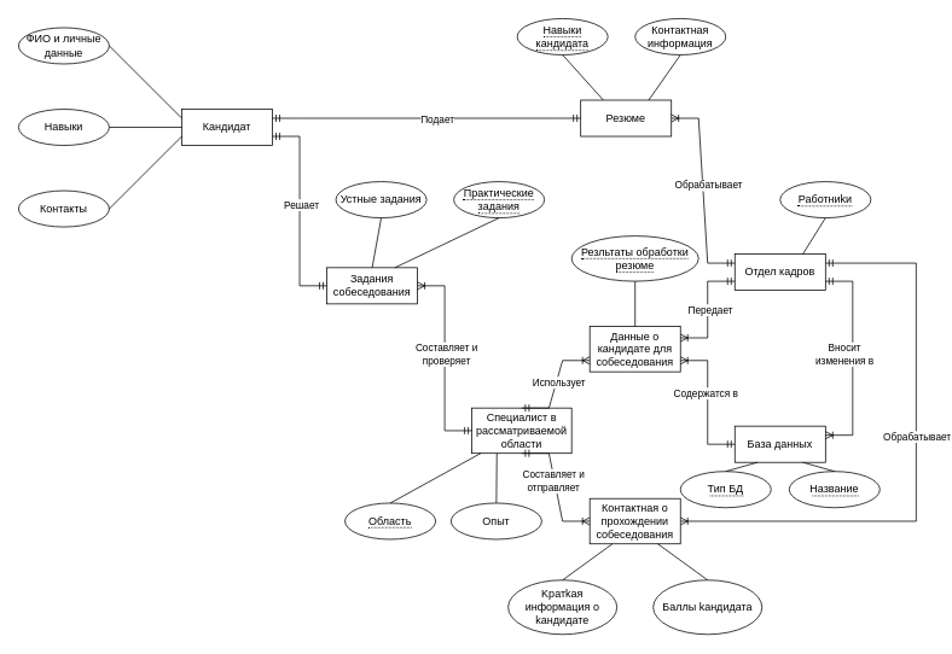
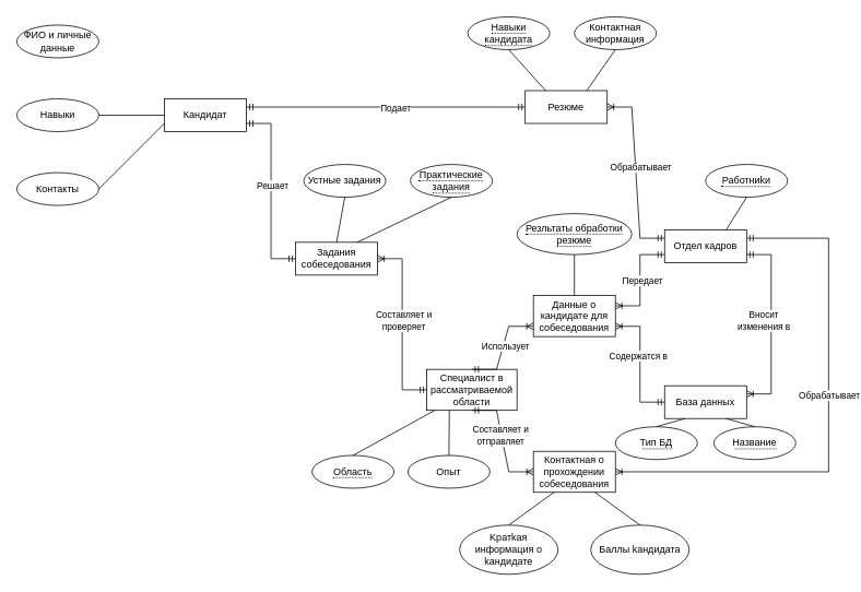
  <mxCell id="0" />
  <mxCell id="1" parent="0" />
  <mxCell id="2" value="Кандидат" style="whiteSpace=wrap;html=1;align=center;" vertex="1" parent="1"><mxGeometry x="200" y="120" width="100" height="40" as="geometry" /></mxCell>
  <mxCell id="3" style="edgeStyle=orthogonalEdgeStyle;rounded=0;orthogonalLoop=1;jettySize=auto;html=1;exitX=1;exitY=0.25;exitDx=0;exitDy=0;entryX=1;entryY=0.5;entryDx=0;entryDy=0;startArrow=ERmandOne;startFill=0;endArrow=ERoneToMany;endFill=0;" edge="1" parent="1" source="5" target="39"><mxGeometry relative="1" as="geometry"><Array as="points"><mxPoint x="1010" y="290" /><mxPoint x="1010" y="575" /></Array></mxGeometry></mxCell>
  <mxCell id="4" value="Обрабатывает" style="edgeLabel;html=1;align=center;verticalAlign=middle;resizable=0;points=[];" vertex="1" connectable="0" parent="3"><mxGeometry x="-0.098" relative="1" as="geometry"><mxPoint as="offset" /></mxGeometry></mxCell>
  <mxCell id="5" value="Отдел кадров" style="whiteSpace=wrap;html=1;align=center;" vertex="1" parent="1"><mxGeometry x="810" y="280" width="100" height="40" as="geometry" /></mxCell>
  <mxCell id="6" value="Навыки" style="ellipse;whiteSpace=wrap;html=1;align=center;" vertex="1" parent="1"><mxGeometry x="20" y="120" width="100" height="40" as="geometry" /></mxCell>
  <mxCell id="7" value="ФИО и личные данные" style="ellipse;whiteSpace=wrap;html=1;align=center;" vertex="1" parent="1"><mxGeometry x="20" y="30" width="100" height="40" as="geometry" /></mxCell>
  <mxCell id="8" value="Контакты" style="ellipse;whiteSpace=wrap;html=1;align=center;" vertex="1" parent="1"><mxGeometry x="20" y="210" width="100" height="40" as="geometry" /></mxCell>
- <mxCell id="9" value="" style="endArrow=none;html=1;rounded=0;exitX=1;exitY=0.5;exitDx=0;exitDy=0;entryX=0;entryY=0.25;entryDx=0;entryDy=0;" edge="1" parent="1" source="7" target="2"><mxGeometry relative="1" as="geometry"><mxPoint x="220" y="260" as="sourcePoint" /><mxPoint x="380" y="260" as="targetPoint" /></mxGeometry></mxCell>
  <mxCell id="10" value="" style="endArrow=none;html=1;rounded=0;exitX=1;exitY=0.5;exitDx=0;exitDy=0;entryX=0;entryY=0.5;entryDx=0;entryDy=0;" edge="1" parent="1" source="6" target="2"><mxGeometry relative="1" as="geometry"><mxPoint x="220" y="260" as="sourcePoint" /><mxPoint x="380" y="260" as="targetPoint" /></mxGeometry></mxCell>
  <mxCell id="11" value="" style="endArrow=none;html=1;rounded=0;exitX=1;exitY=0.5;exitDx=0;exitDy=0;entryX=0;entryY=0.75;entryDx=0;entryDy=0;" edge="1" parent="1" source="8" target="2"><mxGeometry relative="1" as="geometry"><mxPoint x="220" y="260" as="sourcePoint" /><mxPoint x="380" y="260" as="targetPoint" /></mxGeometry></mxCell>
  <mxCell id="12" value="Резюме" style="whiteSpace=wrap;html=1;align=center;" vertex="1" parent="1"><mxGeometry x="640" y="110" width="100" height="40" as="geometry" /></mxCell>
  <mxCell id="13" value="" style="edgeStyle=entityRelationEdgeStyle;fontSize=12;html=1;endArrow=ERmandOne;startArrow=ERmandOne;rounded=0;entryX=0;entryY=0.5;entryDx=0;entryDy=0;exitX=1;exitY=0.25;exitDx=0;exitDy=0;" edge="1" parent="1" source="2" target="12"><mxGeometry width="100" height="100" relative="1" as="geometry"><mxPoint x="460" y="380" as="sourcePoint" /><mxPoint x="560" y="280" as="targetPoint" /></mxGeometry></mxCell>
  <mxCell id="14" value="Подает" style="edgeLabel;html=1;align=center;verticalAlign=middle;resizable=0;points=[];" vertex="1" connectable="0" parent="13"><mxGeometry x="0.066" y="-1" relative="1" as="geometry"><mxPoint as="offset" /></mxGeometry></mxCell>
  <mxCell id="15" value="&lt;span style=&quot;border-bottom: 1px dotted&quot;&gt;Навыки кандидата&lt;/span&gt;" style="ellipse;whiteSpace=wrap;html=1;align=center;" vertex="1" parent="1"><mxGeometry x="570" y="20" width="100" height="40" as="geometry" /></mxCell>
  <mxCell id="16" value="Контактная информация" style="ellipse;whiteSpace=wrap;html=1;align=center;" vertex="1" parent="1"><mxGeometry x="700" y="20" width="100" height="40" as="geometry" /></mxCell>
  <mxCell id="17" value="" style="endArrow=none;html=1;rounded=0;entryX=0.5;entryY=1;entryDx=0;entryDy=0;exitX=0.75;exitY=0;exitDx=0;exitDy=0;" edge="1" parent="1" source="12" target="16"><mxGeometry relative="1" as="geometry"><mxPoint x="430" y="320" as="sourcePoint" /><mxPoint x="590" y="320" as="targetPoint" /></mxGeometry></mxCell>
  <mxCell id="18" value="" style="endArrow=none;html=1;rounded=0;entryX=0.5;entryY=1;entryDx=0;entryDy=0;exitX=0.25;exitY=0;exitDx=0;exitDy=0;" edge="1" parent="1" source="12" target="15"><mxGeometry relative="1" as="geometry"><mxPoint x="430" y="320" as="sourcePoint" /><mxPoint x="590" y="320" as="targetPoint" /></mxGeometry></mxCell>
  <mxCell id="19" value="" style="edgeStyle=entityRelationEdgeStyle;fontSize=12;html=1;endArrow=ERoneToMany;rounded=0;entryX=1;entryY=0.5;entryDx=0;entryDy=0;exitX=0;exitY=0.25;exitDx=0;exitDy=0;startArrow=ERmandOne;startFill=0;" edge="1" parent="1" source="5" target="12"><mxGeometry width="100" height="100" relative="1" as="geometry"><mxPoint x="880" y="250" as="sourcePoint" /><mxPoint x="830" y="90" as="targetPoint" /></mxGeometry></mxCell>
  <mxCell id="20" value="Обрабатывает" style="edgeLabel;html=1;align=center;verticalAlign=middle;resizable=0;points=[];" vertex="1" connectable="0" parent="19"><mxGeometry x="-0.325" y="-3" relative="1" as="geometry"><mxPoint y="-42" as="offset" /></mxGeometry></mxCell>
  <mxCell id="21" value="Данные о кандидате для собеседования" style="whiteSpace=wrap;html=1;align=center;" vertex="1" parent="1"><mxGeometry x="650" y="360" width="100" height="50" as="geometry" /></mxCell>
  <mxCell id="22" value="&lt;span style=&quot;border-bottom: 1px dotted&quot;&gt;Резльтаты обработки резюме&lt;/span&gt;" style="ellipse;whiteSpace=wrap;html=1;align=center;" vertex="1" parent="1"><mxGeometry x="630" y="260" width="140" height="50" as="geometry" /></mxCell>
  <mxCell id="23" value="" style="endArrow=none;html=1;rounded=0;entryX=0.5;entryY=1;entryDx=0;entryDy=0;exitX=0.5;exitY=0;exitDx=0;exitDy=0;" edge="1" parent="1" source="21" target="22"><mxGeometry relative="1" as="geometry"><mxPoint x="310" y="290" as="sourcePoint" /><mxPoint x="470" y="290" as="targetPoint" /></mxGeometry></mxCell>
  <mxCell id="24" value="" style="edgeStyle=entityRelationEdgeStyle;fontSize=12;html=1;endArrow=ERoneToMany;rounded=0;entryX=1;entryY=0.25;entryDx=0;entryDy=0;exitX=0;exitY=0.75;exitDx=0;exitDy=0;startArrow=ERmandOne;startFill=0;" edge="1" parent="1" source="5" target="21"><mxGeometry width="100" height="100" relative="1" as="geometry"><mxPoint x="340" y="340" as="sourcePoint" /><mxPoint x="440" y="240" as="targetPoint" /></mxGeometry></mxCell>
  <mxCell id="25" value="Передает" style="edgeLabel;html=1;align=center;verticalAlign=middle;resizable=0;points=[];" vertex="1" connectable="0" parent="24"><mxGeometry x="0.003" y="2" relative="1" as="geometry"><mxPoint as="offset" /></mxGeometry></mxCell>
  <mxCell id="26" value="Специалист в рассматриваемой области" style="whiteSpace=wrap;html=1;align=center;" vertex="1" parent="1"><mxGeometry x="520" y="450" width="110" height="50" as="geometry" /></mxCell>
  <mxCell id="27" value="" style="edgeStyle=entityRelationEdgeStyle;fontSize=12;html=1;endArrow=ERoneToMany;rounded=0;entryX=0;entryY=0.75;entryDx=0;entryDy=0;exitX=0.5;exitY=0;exitDx=0;exitDy=0;startArrow=ERmandOne;startFill=0;" edge="1" parent="1" source="26" target="21"><mxGeometry width="100" height="100" relative="1" as="geometry"><mxPoint x="340" y="340" as="sourcePoint" /><mxPoint x="440" y="240" as="targetPoint" /></mxGeometry></mxCell>
  <mxCell id="28" value="Использует" style="edgeLabel;html=1;align=center;verticalAlign=middle;resizable=0;points=[];" vertex="1" connectable="0" parent="27"><mxGeometry x="0.051" y="-2" relative="1" as="geometry"><mxPoint as="offset" /></mxGeometry></mxCell>
  <mxCell id="29" value="Задания собеседования" style="whiteSpace=wrap;html=1;align=center;" vertex="1" parent="1"><mxGeometry x="360" y="295" width="100" height="40" as="geometry" /></mxCell>
  <mxCell id="30" value="" style="edgeStyle=entityRelationEdgeStyle;fontSize=12;html=1;endArrow=ERmandOne;startArrow=ERmandOne;rounded=0;entryX=1;entryY=0.75;entryDx=0;entryDy=0;exitX=0;exitY=0.5;exitDx=0;exitDy=0;" edge="1" parent="1" source="29" target="2"><mxGeometry width="100" height="100" relative="1" as="geometry"><mxPoint x="530" y="320" as="sourcePoint" /><mxPoint x="630" y="220" as="targetPoint" /></mxGeometry></mxCell>
  <mxCell id="31" value="Решает" style="edgeLabel;html=1;align=center;verticalAlign=middle;resizable=0;points=[];" vertex="1" connectable="0" parent="30"><mxGeometry x="0.07" y="-1" relative="1" as="geometry"><mxPoint as="offset" /></mxGeometry></mxCell>
  <mxCell id="32" value="" style="edgeStyle=entityRelationEdgeStyle;fontSize=12;html=1;endArrow=ERoneToMany;rounded=0;entryX=1;entryY=0.5;entryDx=0;entryDy=0;exitX=0;exitY=0.5;exitDx=0;exitDy=0;startArrow=ERmandOne;startFill=0;" edge="1" parent="1" source="26" target="29"><mxGeometry width="100" height="100" relative="1" as="geometry"><mxPoint x="530" y="320" as="sourcePoint" /><mxPoint x="630" y="220" as="targetPoint" /></mxGeometry></mxCell>
  <mxCell id="33" value="Составляет и&lt;br&gt;проверяет" style="edgeLabel;html=1;align=center;verticalAlign=middle;resizable=0;points=[];" vertex="1" connectable="0" parent="32"><mxGeometry x="0.2" y="-1" relative="1" as="geometry"><mxPoint y="17" as="offset" /></mxGeometry></mxCell>
  <mxCell id="34" value="База данных" style="whiteSpace=wrap;html=1;align=center;" vertex="1" parent="1"><mxGeometry x="810" y="470" width="100" height="40" as="geometry" /></mxCell>
  <mxCell id="35" value="" style="edgeStyle=entityRelationEdgeStyle;fontSize=12;html=1;endArrow=ERoneToMany;startArrow=ERmandOne;rounded=0;entryX=1;entryY=0.75;entryDx=0;entryDy=0;exitX=0;exitY=0.5;exitDx=0;exitDy=0;endFill=0;startFill=0;" edge="1" parent="1" source="34" target="21"><mxGeometry width="100" height="100" relative="1" as="geometry"><mxPoint x="490" y="380" as="sourcePoint" /><mxPoint x="590" y="280" as="targetPoint" /></mxGeometry></mxCell>
  <mxCell id="36" value="Содержатся в" style="edgeLabel;html=1;align=center;verticalAlign=middle;resizable=0;points=[];" vertex="1" connectable="0" parent="35"><mxGeometry x="0.24" y="3" relative="1" as="geometry"><mxPoint y="8" as="offset" /></mxGeometry></mxCell>
  <mxCell id="37" value="" style="edgeStyle=entityRelationEdgeStyle;fontSize=12;html=1;endArrow=ERoneToMany;rounded=0;exitX=1;exitY=0.75;exitDx=0;exitDy=0;entryX=1;entryY=0.25;entryDx=0;entryDy=0;startArrow=ERmandOne;startFill=0;" edge="1" parent="1" source="5" target="34"><mxGeometry width="100" height="100" relative="1" as="geometry"><mxPoint x="490" y="380" as="sourcePoint" /><mxPoint x="920" y="400" as="targetPoint" /></mxGeometry></mxCell>
  <mxCell id="38" value="Вносит&lt;br&gt;изменения в" style="edgeLabel;html=1;align=center;verticalAlign=middle;resizable=0;points=[];" vertex="1" connectable="0" parent="37"><mxGeometry x="-0.054" y="4" relative="1" as="geometry"><mxPoint x="-14" y="1" as="offset" /></mxGeometry></mxCell>
  <mxCell id="39" value="Контактная о прохождении собеседования" style="whiteSpace=wrap;html=1;align=center;" vertex="1" parent="1"><mxGeometry x="650" y="550" width="100" height="50" as="geometry" /></mxCell>
  <mxCell id="40" value="&lt;span style=&quot;border-bottom: 1px dotted&quot;&gt;Практические задания&lt;/span&gt;" style="ellipse;whiteSpace=wrap;html=1;align=center;" vertex="1" parent="1"><mxGeometry x="500" y="200" width="100" height="40" as="geometry" /></mxCell>
  <mxCell id="41" value="Устные задания" style="ellipse;whiteSpace=wrap;html=1;align=center;" vertex="1" parent="1"><mxGeometry x="370" y="200" width="100" height="40" as="geometry" /></mxCell>
  <mxCell id="42" value="" style="endArrow=none;html=1;rounded=0;entryX=0.5;entryY=1;entryDx=0;entryDy=0;exitX=0.5;exitY=0;exitDx=0;exitDy=0;" edge="1" parent="1" source="29" target="41"><mxGeometry relative="1" as="geometry"><mxPoint x="430" y="360" as="sourcePoint" /><mxPoint x="590" y="360" as="targetPoint" /></mxGeometry></mxCell>
  <mxCell id="43" value="" style="endArrow=none;html=1;rounded=0;entryX=0.5;entryY=1;entryDx=0;entryDy=0;exitX=0.75;exitY=0;exitDx=0;exitDy=0;" edge="1" parent="1" source="29" target="40"><mxGeometry relative="1" as="geometry"><mxPoint x="430" y="360" as="sourcePoint" /><mxPoint x="590" y="360" as="targetPoint" /></mxGeometry></mxCell>
  <mxCell id="44" value="" style="edgeStyle=entityRelationEdgeStyle;fontSize=12;html=1;endArrow=ERoneToMany;rounded=0;entryX=0;entryY=0.5;entryDx=0;entryDy=0;exitX=0.5;exitY=1;exitDx=0;exitDy=0;startArrow=ERmandOne;startFill=0;" edge="1" parent="1" source="26" target="39"><mxGeometry width="100" height="100" relative="1" as="geometry"><mxPoint x="460" y="400" as="sourcePoint" /><mxPoint x="560" y="300" as="targetPoint" /></mxGeometry></mxCell>
  <mxCell id="45" value="Составляет и&lt;br&gt;отправляет" style="edgeLabel;html=1;align=center;verticalAlign=middle;resizable=0;points=[];" vertex="1" connectable="0" parent="44"><mxGeometry x="0.076" y="-1" relative="1" as="geometry"><mxPoint x="-3" y="-12" as="offset" /></mxGeometry></mxCell>
  <mxCell id="46" value="&lt;span style=&quot;border-bottom: 1px dotted&quot;&gt;Область&lt;/span&gt;" style="ellipse;whiteSpace=wrap;html=1;align=center;" vertex="1" parent="1"><mxGeometry x="380" y="555" width="100" height="40" as="geometry" /></mxCell>
  <mxCell id="47" value="" style="endArrow=none;html=1;rounded=0;exitX=0.5;exitY=0;exitDx=0;exitDy=0;" edge="1" parent="1" source="46" target="26"><mxGeometry relative="1" as="geometry"><mxPoint x="480" y="380" as="sourcePoint" /><mxPoint x="640" y="380" as="targetPoint" /></mxGeometry></mxCell>
  <mxCell id="48" value="Опыт" style="ellipse;whiteSpace=wrap;html=1;align=center;" vertex="1" parent="1"><mxGeometry x="497" y="555" width="100" height="40" as="geometry" /></mxCell>
  <mxCell id="49" value="" style="endArrow=none;html=1;rounded=0;entryX=0.25;entryY=1;entryDx=0;entryDy=0;exitX=0.5;exitY=0;exitDx=0;exitDy=0;" edge="1" parent="1" source="48" target="26"><mxGeometry relative="1" as="geometry"><mxPoint x="480" y="380" as="sourcePoint" /><mxPoint x="640" y="380" as="targetPoint" /></mxGeometry></mxCell>
  <mxCell id="50" value="Kратkая информация о kандидате" style="ellipse;whiteSpace=wrap;html=1;align=center;" vertex="1" parent="1"><mxGeometry x="560" y="640" width="120" height="60" as="geometry" /></mxCell>
  <mxCell id="51" value="" style="endArrow=none;html=1;rounded=0;entryX=0.25;entryY=1;entryDx=0;entryDy=0;exitX=0.5;exitY=0;exitDx=0;exitDy=0;" edge="1" parent="1" source="50" target="39"><mxGeometry relative="1" as="geometry"><mxPoint x="470" y="530" as="sourcePoint" /><mxPoint x="630" y="530" as="targetPoint" /></mxGeometry></mxCell>
  <mxCell id="52" value="Баллы kандидата" style="ellipse;whiteSpace=wrap;html=1;align=center;" vertex="1" parent="1"><mxGeometry x="720" y="640" width="120" height="60" as="geometry" /></mxCell>
  <mxCell id="53" value="" style="endArrow=none;html=1;rounded=0;entryX=0.75;entryY=1;entryDx=0;entryDy=0;exitX=0.5;exitY=0;exitDx=0;exitDy=0;" edge="1" parent="1" source="52" target="39"><mxGeometry relative="1" as="geometry"><mxPoint x="470" y="510" as="sourcePoint" /><mxPoint x="630" y="510" as="targetPoint" /></mxGeometry></mxCell>
  <mxCell id="54" value="&lt;span style=&quot;border-bottom: 1px dotted&quot;&gt;Название&lt;/span&gt;" style="ellipse;whiteSpace=wrap;html=1;align=center;" vertex="1" parent="1"><mxGeometry x="870" y="520" width="100" height="40" as="geometry" /></mxCell>
  <mxCell id="55" value="&lt;span style=&quot;border-bottom: 1px dotted&quot;&gt;Тип БД&lt;/span&gt;" style="ellipse;whiteSpace=wrap;html=1;align=center;" vertex="1" parent="1"><mxGeometry x="750" y="520" width="100" height="40" as="geometry" /></mxCell>
  <mxCell id="56" value="" style="endArrow=none;html=1;rounded=0;entryX=0.25;entryY=1;entryDx=0;entryDy=0;exitX=0.5;exitY=0;exitDx=0;exitDy=0;" edge="1" parent="1" source="55" target="34"><mxGeometry relative="1" as="geometry"><mxPoint x="630" y="430" as="sourcePoint" /><mxPoint x="790" y="430" as="targetPoint" /></mxGeometry></mxCell>
  <mxCell id="57" value="" style="endArrow=none;html=1;rounded=0;entryX=0.75;entryY=1;entryDx=0;entryDy=0;exitX=0.5;exitY=0;exitDx=0;exitDy=0;" edge="1" parent="1" source="54" target="34"><mxGeometry relative="1" as="geometry"><mxPoint x="630" y="430" as="sourcePoint" /><mxPoint x="790" y="430" as="targetPoint" /></mxGeometry></mxCell>
  <mxCell id="58" value="&lt;span style=&quot;border-bottom: 1px dotted&quot;&gt;Работниkи&lt;/span&gt;" style="ellipse;whiteSpace=wrap;html=1;align=center;" vertex="1" parent="1"><mxGeometry x="860" y="200" width="100" height="40" as="geometry" /></mxCell>
  <mxCell id="59" value="" style="endArrow=none;html=1;rounded=0;entryX=0.5;entryY=1;entryDx=0;entryDy=0;exitX=0.75;exitY=0;exitDx=0;exitDy=0;" edge="1" parent="1" source="5" target="58"><mxGeometry relative="1" as="geometry"><mxPoint x="550" y="330" as="sourcePoint" /><mxPoint x="710" y="330" as="targetPoint" /></mxGeometry></mxCell>
